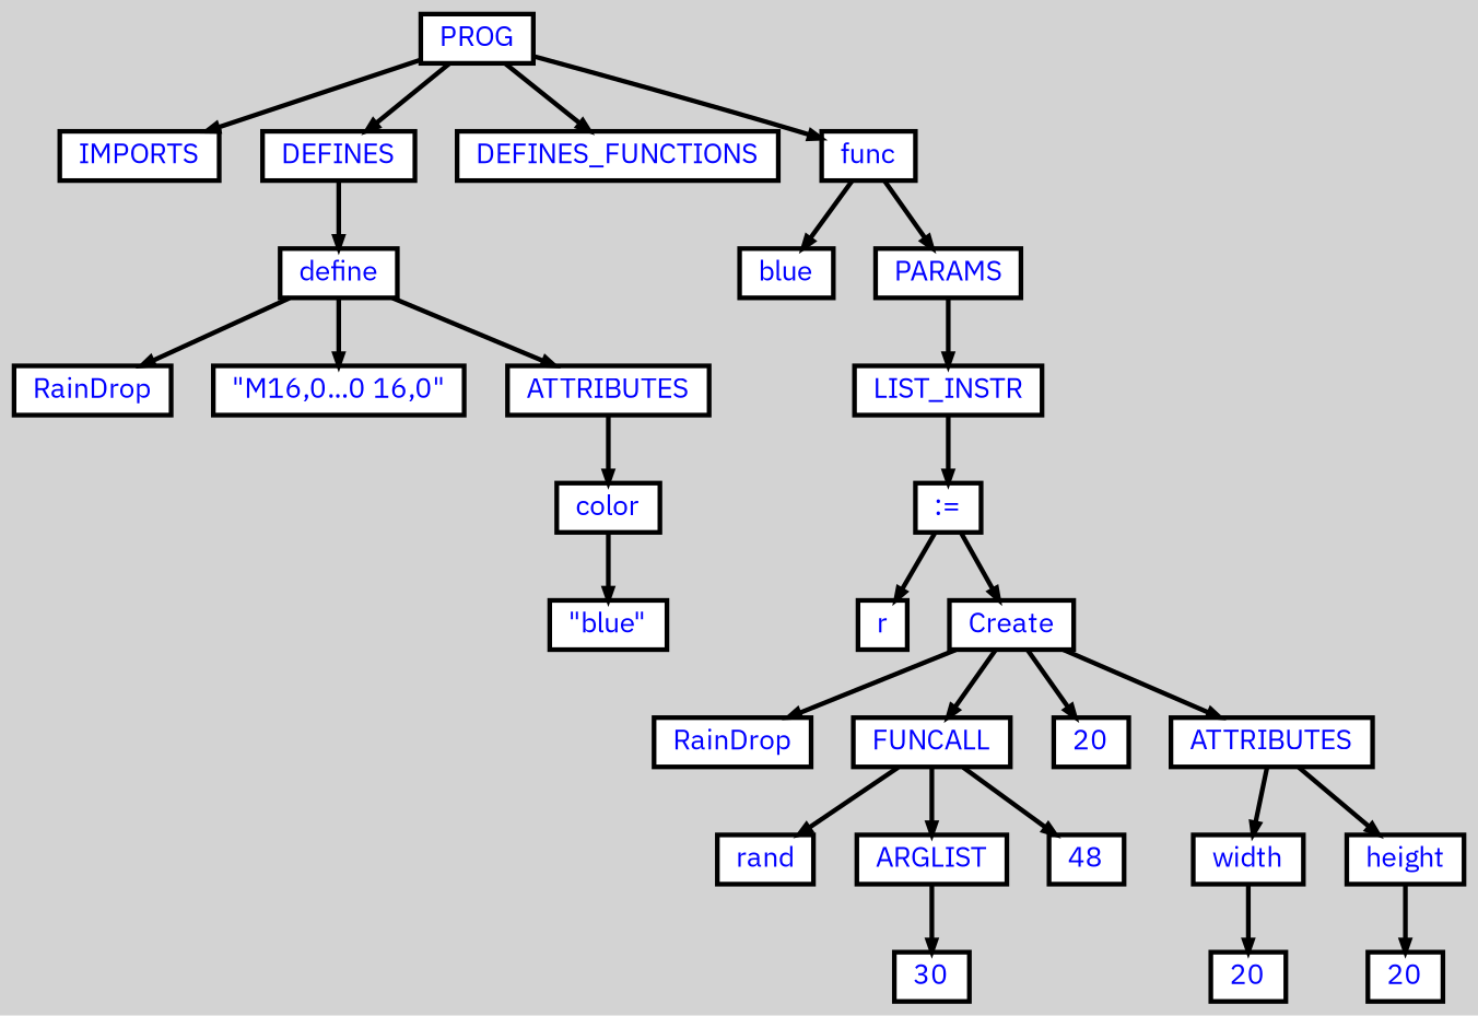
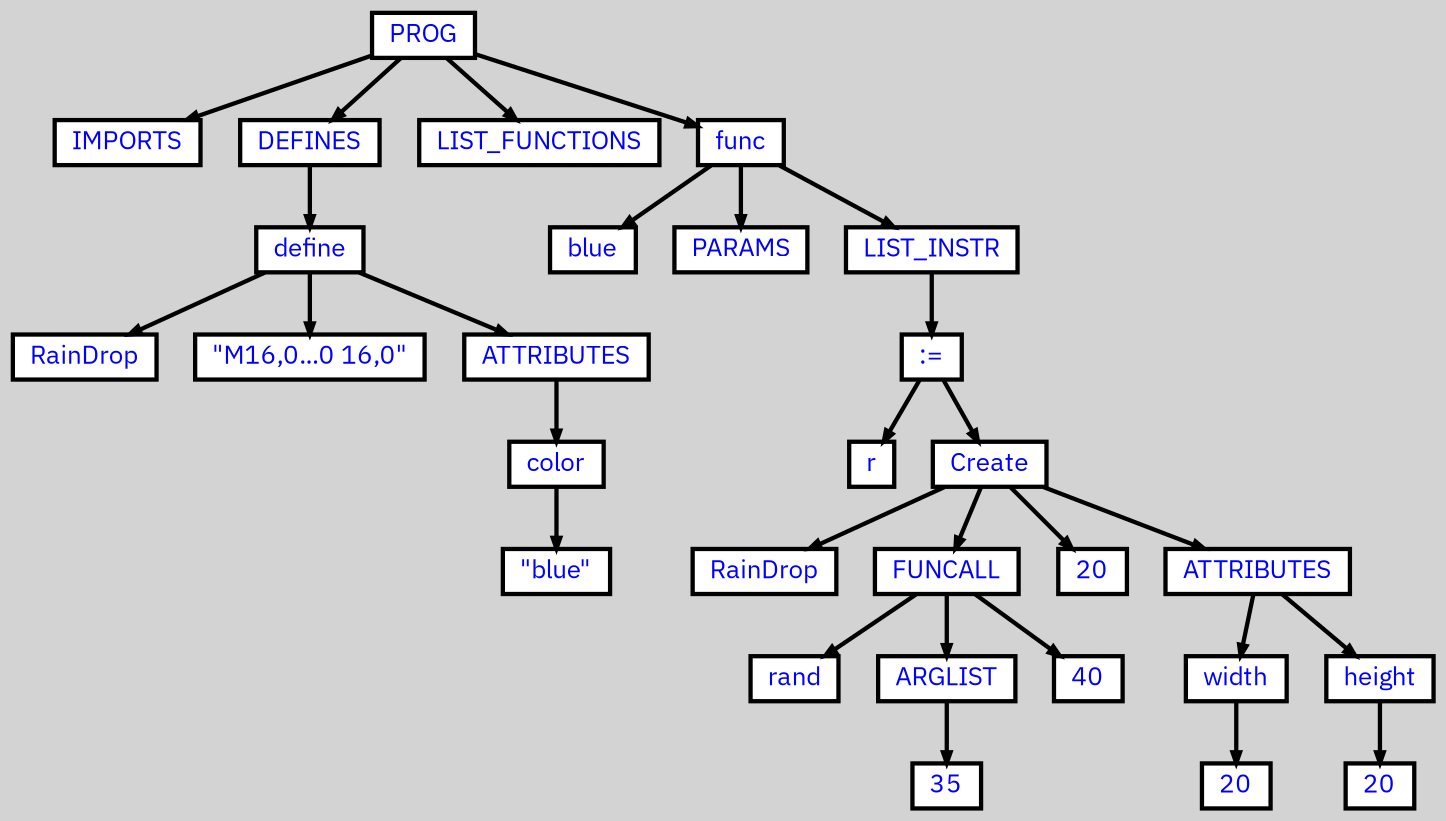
  digraph {
    bgcolor=lightgrey
    fontname="IBM Plex Sans"
    ordering=out
    ranksep=.4
    node [color=black fillcolor=white fixedsize=false fontcolor=blue fontname="IBM Plex Sans" fontsize=12 shape=box style="filled, solid, bold"]
    edge [arrowsize=.5 color=black fontname="IBM Plex Sans" style=bold]
    n1 [height=.25 label=PROG width=.25]
    n2 [height=.25 label=IMPORTS width=.25]
    n3 [height=.25 label=DEFINES width=.25]
-   n4 [height=.25 label=DEFINES_FUNCTIONS width=.25]
+   n4 [height=.25 label=LIST_FUNCTIONS width=.25]
    n5 [height=.25 label=func width=.25]
    n6 [height=.25 label=define width=.25]
    n7 [height=.25 label=RainDrop width=.25]
    n8 [height=.25 label="\"M16,0\...0 16,0\"" width=.25]
    n9 [height=.25 label=ATTRIBUTES width=.25]
    n10 [height=.25 label=color width=.25]
    n11 [height=.25 label="\"blue\"" width=.25]
    n12 [height=.25 label=blue width=.25]
    n13 [height=.25 label=PARAMS width=.25]
    n14 [height=.25 label=LIST_INSTR width=.25]
    n15 [height=.25 label=":=" width=.25]
    n16 [height=.25 label=r width=.25]
    n17 [height=.25 label=Create width=.25]
    n18 [height=.25 label=RainDrop width=.25]
    n19 [height=.25 label=FUNCALL width=.25]
    n20 [height=.25 label=20 width=.25]
    n21 [height=.25 label=ATTRIBUTES width=.25]
    n22 [height=.25 label=rand width=.25]
    n23 [height=.25 label=ARGLIST width=.25]
-   n24 [height=.25 label=48 width=.25]
+   n24 [height=.25 label=40 width=.25]
    n25 [height=.25 label=width width=.25]
    n26 [height=.25 label=height width=.25]
-   n27 [height=.25 label=30 width=.25]
+   n27 [height=.25 label=35 width=.25]
    n28 [height=.25 label=20 width=.25]
    n29 [height=.25 label=20 width=.25]
    n1 -> n2
    n1 -> n3
    n1 -> n4
    n1 -> n5
    n3 -> n6
    n5 -> n12
    n5 -> n13
-   n13 -> n14
+   n5 -> n14
    n6 -> n7
    n6 -> n8
    n6 -> n9
    n9 -> n10
    n10 -> n11
    n14 -> n15
    n15 -> n16
    n15 -> n17
    n17 -> n18
    n17 -> n19
    n17 -> n20
    n17 -> n21
    n19 -> n22
    n19 -> n23
    n19 -> n24
    n21 -> n25
    n21 -> n26
    n23 -> n27
    n25 -> n28
    n26 -> n29
  }
